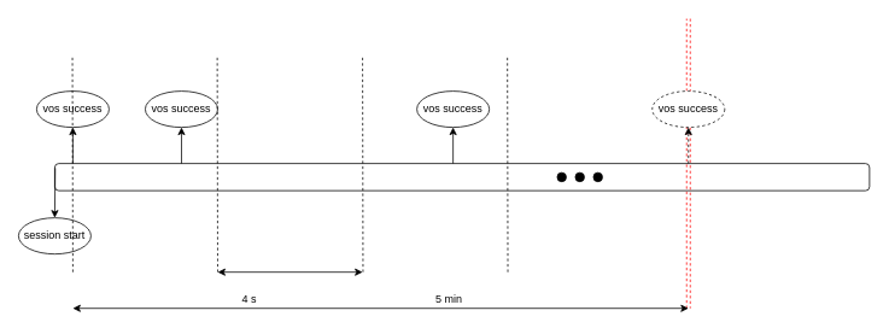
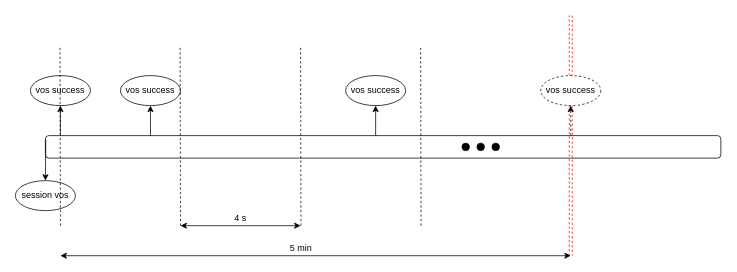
  <mxCell id="0" />
  <mxCell id="1" parent="0" />
  <mxCell id="2" value="" style="rounded=1;whiteSpace=wrap;html=1;" vertex="1" parent="1"><mxGeometry x="60" y="180" width="900" height="30" as="geometry" /></mxCell>
  <mxCell id="3" value="" style="endArrow=classic;html=1;" edge="1" parent="1"><mxGeometry width="50" height="50" relative="1" as="geometry"><mxPoint x="60.5" y="185" as="sourcePoint" /><mxPoint x="60" y="240" as="targetPoint" /></mxGeometry></mxCell>
- <mxCell id="4" value="session start" style="ellipse;whiteSpace=wrap;html=1;" vertex="1" parent="1"><mxGeometry x="20" y="240" width="80" height="40" as="geometry" /></mxCell>
+ <mxCell id="4" value="session vos" style="ellipse;whiteSpace=wrap;html=1;" vertex="1" parent="1"><mxGeometry x="20" y="240" width="80" height="40" as="geometry" /></mxCell>
  <mxCell id="5" value="" style="endArrow=classic;html=1;" edge="1" parent="1"><mxGeometry width="50" height="50" relative="1" as="geometry"><mxPoint x="80" y="180" as="sourcePoint" /><mxPoint x="80" y="140" as="targetPoint" /></mxGeometry></mxCell>
  <mxCell id="6" value="vos success" style="ellipse;whiteSpace=wrap;html=1;" vertex="1" parent="1"><mxGeometry x="40" y="100" width="80" height="40" as="geometry" /></mxCell>
  <mxCell id="7" value="" style="endArrow=classic;html=1;" edge="1" parent="1"><mxGeometry width="50" height="50" relative="1" as="geometry"><mxPoint x="200" y="180" as="sourcePoint" /><mxPoint x="200" y="140" as="targetPoint" /></mxGeometry></mxCell>
  <mxCell id="8" value="vos success" style="ellipse;whiteSpace=wrap;html=1;" vertex="1" parent="1"><mxGeometry x="160" y="100" width="80" height="40" as="geometry" /></mxCell>
  <mxCell id="9" value="" style="endArrow=none;dashed=1;html=1;" edge="1" parent="1"><mxGeometry width="50" height="50" relative="1" as="geometry"><mxPoint x="80" y="300" as="sourcePoint" /><mxPoint x="79.5" y="60" as="targetPoint" /></mxGeometry></mxCell>
  <mxCell id="10" value="" style="endArrow=none;dashed=1;html=1;" edge="1" parent="1"><mxGeometry width="50" height="50" relative="1" as="geometry"><mxPoint x="240" y="300" as="sourcePoint" /><mxPoint x="239.5" y="60" as="targetPoint" /></mxGeometry></mxCell>
  <mxCell id="11" value="" style="endArrow=none;dashed=1;html=1;" edge="1" parent="1"><mxGeometry width="50" height="50" relative="1" as="geometry"><mxPoint x="400.5" y="300" as="sourcePoint" /><mxPoint x="400" y="60" as="targetPoint" /></mxGeometry></mxCell>
  <mxCell id="12" value="" style="endArrow=none;dashed=1;html=1;" edge="1" parent="1"><mxGeometry width="50" height="50" relative="1" as="geometry"><mxPoint x="560.5" y="300" as="sourcePoint" /><mxPoint x="560" y="60" as="targetPoint" /></mxGeometry></mxCell>
  <mxCell id="13" value="" style="endArrow=classic;html=1;" edge="1" parent="1"><mxGeometry width="50" height="50" relative="1" as="geometry"><mxPoint x="500" y="180" as="sourcePoint" /><mxPoint x="500" y="140" as="targetPoint" /></mxGeometry></mxCell>
  <mxCell id="14" value="vos success" style="ellipse;whiteSpace=wrap;html=1;" vertex="1" parent="1"><mxGeometry x="460" y="100" width="80" height="40" as="geometry" /></mxCell>
  <mxCell id="15" value="" style="endArrow=none;dashed=1;html=1;shape=link;fillColor=#ffe6cc;strokeColor=#FF0000;" edge="1" parent="1"><mxGeometry width="50" height="50" relative="1" as="geometry"><mxPoint x="760" y="340" as="sourcePoint" /><mxPoint x="760" y="20" as="targetPoint" /></mxGeometry></mxCell>
  <mxCell id="16" value="" style="ellipse;whiteSpace=wrap;html=1;aspect=fixed;fillColor=#000000;" vertex="1" parent="1"><mxGeometry x="615" y="190" width="10" height="10" as="geometry" /></mxCell>
  <mxCell id="17" value="" style="ellipse;whiteSpace=wrap;html=1;aspect=fixed;fillColor=#000000;" vertex="1" parent="1"><mxGeometry x="635" y="190" width="10" height="10" as="geometry" /></mxCell>
  <mxCell id="18" value="" style="ellipse;whiteSpace=wrap;html=1;aspect=fixed;fillColor=#000000;" vertex="1" parent="1"><mxGeometry x="655" y="190" width="10" height="10" as="geometry" /></mxCell>
  <mxCell id="19" value="" style="endArrow=classic;startArrow=classic;html=1;strokeColor=#000000;rounded=1;" edge="1" parent="1"><mxGeometry width="50" height="50" relative="1" as="geometry"><mxPoint x="240" y="300" as="sourcePoint" /><mxPoint x="400" y="300" as="targetPoint" /></mxGeometry></mxCell>
- <mxCell id="20" value="4 s" style="text;html=1;resizable=0;points=[];autosize=1;align=left;verticalAlign=top;spacingTop=-4;" vertex="1" parent="1"><mxGeometry x="265" y="320" width="30" height="20" as="geometry" /></mxCell>
+ <mxCell id="20" value="4 s" style="text;html=1;resizable=0;points=[];autosize=1;align=left;verticalAlign=top;spacingTop=-4;" vertex="1" parent="1"><mxGeometry x="310" y="280" width="30" height="20" as="geometry" /></mxCell>
  <mxCell id="21" value="" style="endArrow=classic;startArrow=classic;html=1;strokeColor=#000000;rounded=1;" edge="1" parent="1"><mxGeometry width="50" height="50" relative="1" as="geometry"><mxPoint x="80" y="340" as="sourcePoint" /><mxPoint x="760" y="340" as="targetPoint" /></mxGeometry></mxCell>
- <mxCell id="22" value="5 min" style="text;html=1;resizable=0;points=[];autosize=1;align=left;verticalAlign=top;spacingTop=-4;" vertex="1" parent="1"><mxGeometry x="479" y="320" width="40" height="20" as="geometry" /></mxCell>
+ <mxCell id="22" value="5 min" style="text;html=1;resizable=0;points=[];autosize=1;align=left;verticalAlign=top;spacingTop=-4;" vertex="1" parent="1"><mxGeometry x="384" y="320" width="40" height="20" as="geometry" /></mxCell>
  <mxCell id="23" value="" style="endArrow=classic;html=1;dashed=1;" edge="1" parent="1"><mxGeometry width="50" height="50" relative="1" as="geometry"><mxPoint x="760" y="180" as="sourcePoint" /><mxPoint x="760" y="140" as="targetPoint" /></mxGeometry></mxCell>
  <mxCell id="24" value="vos success" style="ellipse;whiteSpace=wrap;html=1;dashed=1;" vertex="1" parent="1"><mxGeometry x="720" y="100" width="80" height="40" as="geometry" /></mxCell>
